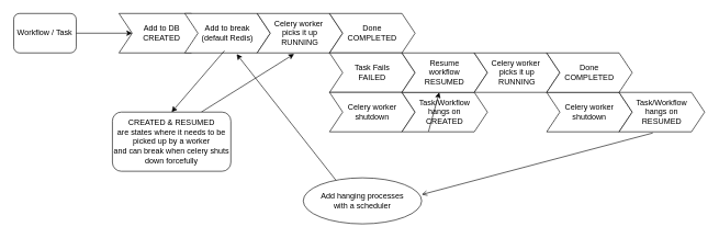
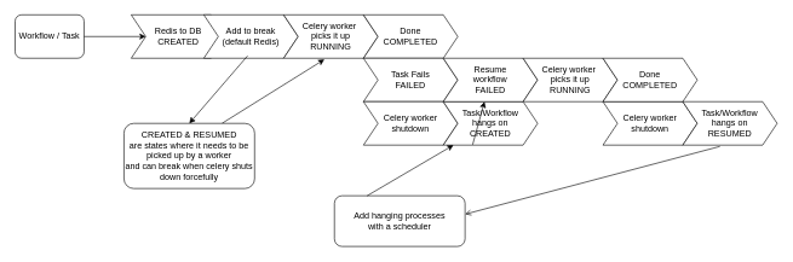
  <mxCell id="0" />
  <mxCell id="1" parent="0" />
  <mxCell id="2" value="Workflow / Task" style="rounded=1;whiteSpace=wrap;html=1;" parent="1" vertex="1"><mxGeometry x="20" y="20" width="95" height="60" as="geometry" /></mxCell>
- <mxCell id="3" value="Add to DB&lt;div&gt;CREATED&lt;/div&gt;" style="shape=step;perimeter=stepPerimeter;whiteSpace=wrap;html=1;fixedSize=1;rounded=0;" parent="1" vertex="1"><mxGeometry x="180" y="20" width="130" height="60" as="geometry" /></mxCell>
+ <mxCell id="3" value="Redis to DB&lt;div&gt;CREATED&lt;/div&gt;" style="shape=step;perimeter=stepPerimeter;whiteSpace=wrap;html=1;fixedSize=1;rounded=0;" parent="1" vertex="1"><mxGeometry x="180" y="20" width="130" height="60" as="geometry" /></mxCell>
  <mxCell id="4" value="" style="endArrow=classic;html=1;exitX=1;exitY=0.5;exitDx=0;exitDy=0;entryX=0;entryY=0.5;entryDx=0;entryDy=0;" parent="1" source="2" target="3" edge="1"><mxGeometry width="50" height="50" relative="1" as="geometry"><mxPoint x="900" y="300" as="sourcePoint" /><mxPoint x="950" y="250" as="targetPoint" /></mxGeometry></mxCell>
  <mxCell id="5" value="Add to break&lt;div&gt;(default Redis)&lt;/div&gt;" style="shape=step;perimeter=stepPerimeter;whiteSpace=wrap;html=1;fixedSize=1;" parent="1" vertex="1"><mxGeometry x="280" y="20" width="130" height="60" as="geometry" /></mxCell>
  <mxCell id="6" value="Celery worker&amp;nbsp;&lt;div&gt;picks it up&lt;/div&gt;&lt;div&gt;RUNNING&lt;/div&gt;" style="shape=step;perimeter=stepPerimeter;whiteSpace=wrap;html=1;fixedSize=1;" parent="1" vertex="1"><mxGeometry x="390" y="20" width="130" height="60" as="geometry" /></mxCell>
  <mxCell id="7" value="Done&lt;div&gt;COMPLETED&lt;/div&gt;" style="shape=step;perimeter=stepPerimeter;whiteSpace=wrap;html=1;fixedSize=1;" parent="1" vertex="1"><mxGeometry x="500" y="20" width="130" height="60" as="geometry" /></mxCell>
  <mxCell id="8" value="Task Fails&lt;div&gt;FAILED&lt;/div&gt;" style="shape=step;perimeter=stepPerimeter;whiteSpace=wrap;html=1;fixedSize=1;" parent="1" vertex="1"><mxGeometry x="500" y="80" width="130" height="60" as="geometry" /></mxCell>
  <mxCell id="9" value="Celery worker shutdown" style="shape=step;perimeter=stepPerimeter;whiteSpace=wrap;html=1;fixedSize=1;" parent="1" vertex="1"><mxGeometry x="500" y="140" width="130" height="60" as="geometry" /></mxCell>
  <mxCell id="10" value="" style="endArrow=classic;html=1;exitX=0.75;exitY=0;exitDx=0;exitDy=0;entryX=0.432;entryY=1.027;entryDx=0;entryDy=0;entryPerimeter=0;" parent="1" source="11" target="6" edge="1"><mxGeometry width="50" height="50" relative="1" as="geometry"><mxPoint x="290" y="320" as="sourcePoint" /><mxPoint x="290.59" y="365.06" as="targetPoint" /></mxGeometry></mxCell>
  <mxCell id="11" value="CREATED &amp;amp; RESUMED&lt;div&gt;are states where it needs to be picked up by a worker&lt;/div&gt;&lt;div&gt;and can break when celery shuts down forcefully&lt;/div&gt;" style="rounded=1;whiteSpace=wrap;html=1;" parent="1" vertex="1"><mxGeometry x="170" y="170" width="180" height="90" as="geometry" /></mxCell>
  <mxCell id="12" value="Task/Workflow&lt;div&gt;hangs on&lt;/div&gt;&lt;div&gt;CREATED&lt;/div&gt;" style="shape=step;perimeter=stepPerimeter;whiteSpace=wrap;html=1;fixedSize=1;" parent="1" vertex="1"><mxGeometry x="610" y="140" width="130" height="60" as="geometry" /></mxCell>
- <mxCell id="13" value="Resume&lt;div&gt;workflow&lt;br&gt;RESUMED&lt;/div&gt;" style="shape=step;perimeter=stepPerimeter;whiteSpace=wrap;html=1;fixedSize=1;" parent="1" vertex="1"><mxGeometry x="610" y="80" width="130" height="60" as="geometry" /></mxCell>
+ <mxCell id="13" value="Resume&lt;div&gt;workflow&lt;br&gt;FAILED&lt;/div&gt;" style="shape=step;perimeter=stepPerimeter;whiteSpace=wrap;html=1;fixedSize=1;" parent="1" vertex="1"><mxGeometry x="610" y="80" width="130" height="60" as="geometry" /></mxCell>
  <mxCell id="14" value="Celery worker&amp;nbsp;&lt;div&gt;picks it up&lt;/div&gt;&lt;div&gt;RUNNING&lt;/div&gt;" style="shape=step;perimeter=stepPerimeter;whiteSpace=wrap;html=1;fixedSize=1;" parent="1" vertex="1"><mxGeometry x="720" y="80" width="130" height="60" as="geometry" /></mxCell>
  <mxCell id="15" value="Celery worker shutdown" style="shape=step;perimeter=stepPerimeter;whiteSpace=wrap;html=1;fixedSize=1;" parent="1" vertex="1"><mxGeometry x="830" y="140" width="130" height="60" as="geometry" /></mxCell>
  <mxCell id="16" value="Done&lt;div&gt;COMPLETED&lt;/div&gt;" style="shape=step;perimeter=stepPerimeter;whiteSpace=wrap;html=1;fixedSize=1;" parent="1" vertex="1"><mxGeometry x="830" y="80" width="130" height="60" as="geometry" /></mxCell>
  <mxCell id="17" value="Task/Workflow&lt;div&gt;hangs on&lt;/div&gt;&lt;div&gt;RESUMED&lt;/div&gt;" style="shape=step;perimeter=stepPerimeter;whiteSpace=wrap;html=1;fixedSize=1;" parent="1" vertex="1"><mxGeometry x="940" y="140" width="130" height="60" as="geometry" /></mxCell>
  <mxCell id="18" value="" style="endArrow=classic;html=1;exitX=0.464;exitY=0.944;exitDx=0;exitDy=0;entryX=0.5;entryY=0;entryDx=0;entryDy=0;exitPerimeter=0;" parent="1" source="5" target="11" edge="1"><mxGeometry width="50" height="50" relative="1" as="geometry"><mxPoint x="170" y="140" as="sourcePoint" /><mxPoint x="231" y="97" as="targetPoint" /></mxGeometry></mxCell>
- <mxCell id="19" value="&lt;span style=&quot;color: rgb(0, 0, 0); text-wrap-mode: nowrap;&quot;&gt;Add hanging processes&lt;/span&gt;&lt;div&gt;&lt;span style=&quot;color: rgb(0, 0, 0); text-wrap-mode: nowrap;&quot;&gt;with a scheduler&lt;/span&gt;&lt;/div&gt;" style="ellipse;whiteSpace=wrap;html=1;" parent="1" vertex="1"><mxGeometry x="460" y="270" width="180" height="70" as="geometry" /></mxCell>
+ <mxCell id="19" value="&lt;span style=&quot;color: rgb(0, 0, 0); text-wrap-mode: nowrap;&quot;&gt;Add hanging processes&lt;/span&gt;&lt;div&gt;&lt;span style=&quot;color: rgb(0, 0, 0); text-wrap-mode: nowrap;&quot;&gt;with a scheduler&lt;/span&gt;&lt;/div&gt;" style="rounded=1;whiteSpace=wrap;html=1;" parent="1" vertex="1"><mxGeometry x="460" y="270" width="180" height="70" as="geometry" /></mxCell>
  <mxCell id="20" value="" style="endArrow=classic;html=1;exitX=0.311;exitY=0.99;exitDx=0;exitDy=0;exitPerimeter=0;" parent="1" source="12" target="13" edge="1"><mxGeometry width="50" height="50" relative="1" as="geometry"><mxPoint x="660" y="210" as="sourcePoint" /><mxPoint x="690" y="170" as="targetPoint" /></mxGeometry></mxCell>
- <mxCell id="21" style="edgeStyle=none;html=1;exitX=0.25;exitY=0;exitDx=0;exitDy=0;entryX=0.606;entryY=1.03;entryDx=0;entryDy=0;entryPerimeter=0;" parent="1" source="19" target="5" edge="1"><mxGeometry relative="1" as="geometry" /></mxCell>
+ <mxCell id="21" style="edgeStyle=none;html=1;exitX=0.25;exitY=0;exitDx=0;exitDy=0;" parent="1" source="19" target="12" edge="1"><mxGeometry relative="1" as="geometry" /></mxCell>
  <mxCell id="22" style="edgeStyle=none;html=1;exitX=0.394;exitY=1.03;exitDx=0;exitDy=0;entryX=1.001;entryY=0.363;entryDx=0;entryDy=0;entryPerimeter=0;exitPerimeter=0;endArrow=open;" parent="1" source="17" target="19" edge="1"><mxGeometry relative="1" as="geometry" /></mxCell>
